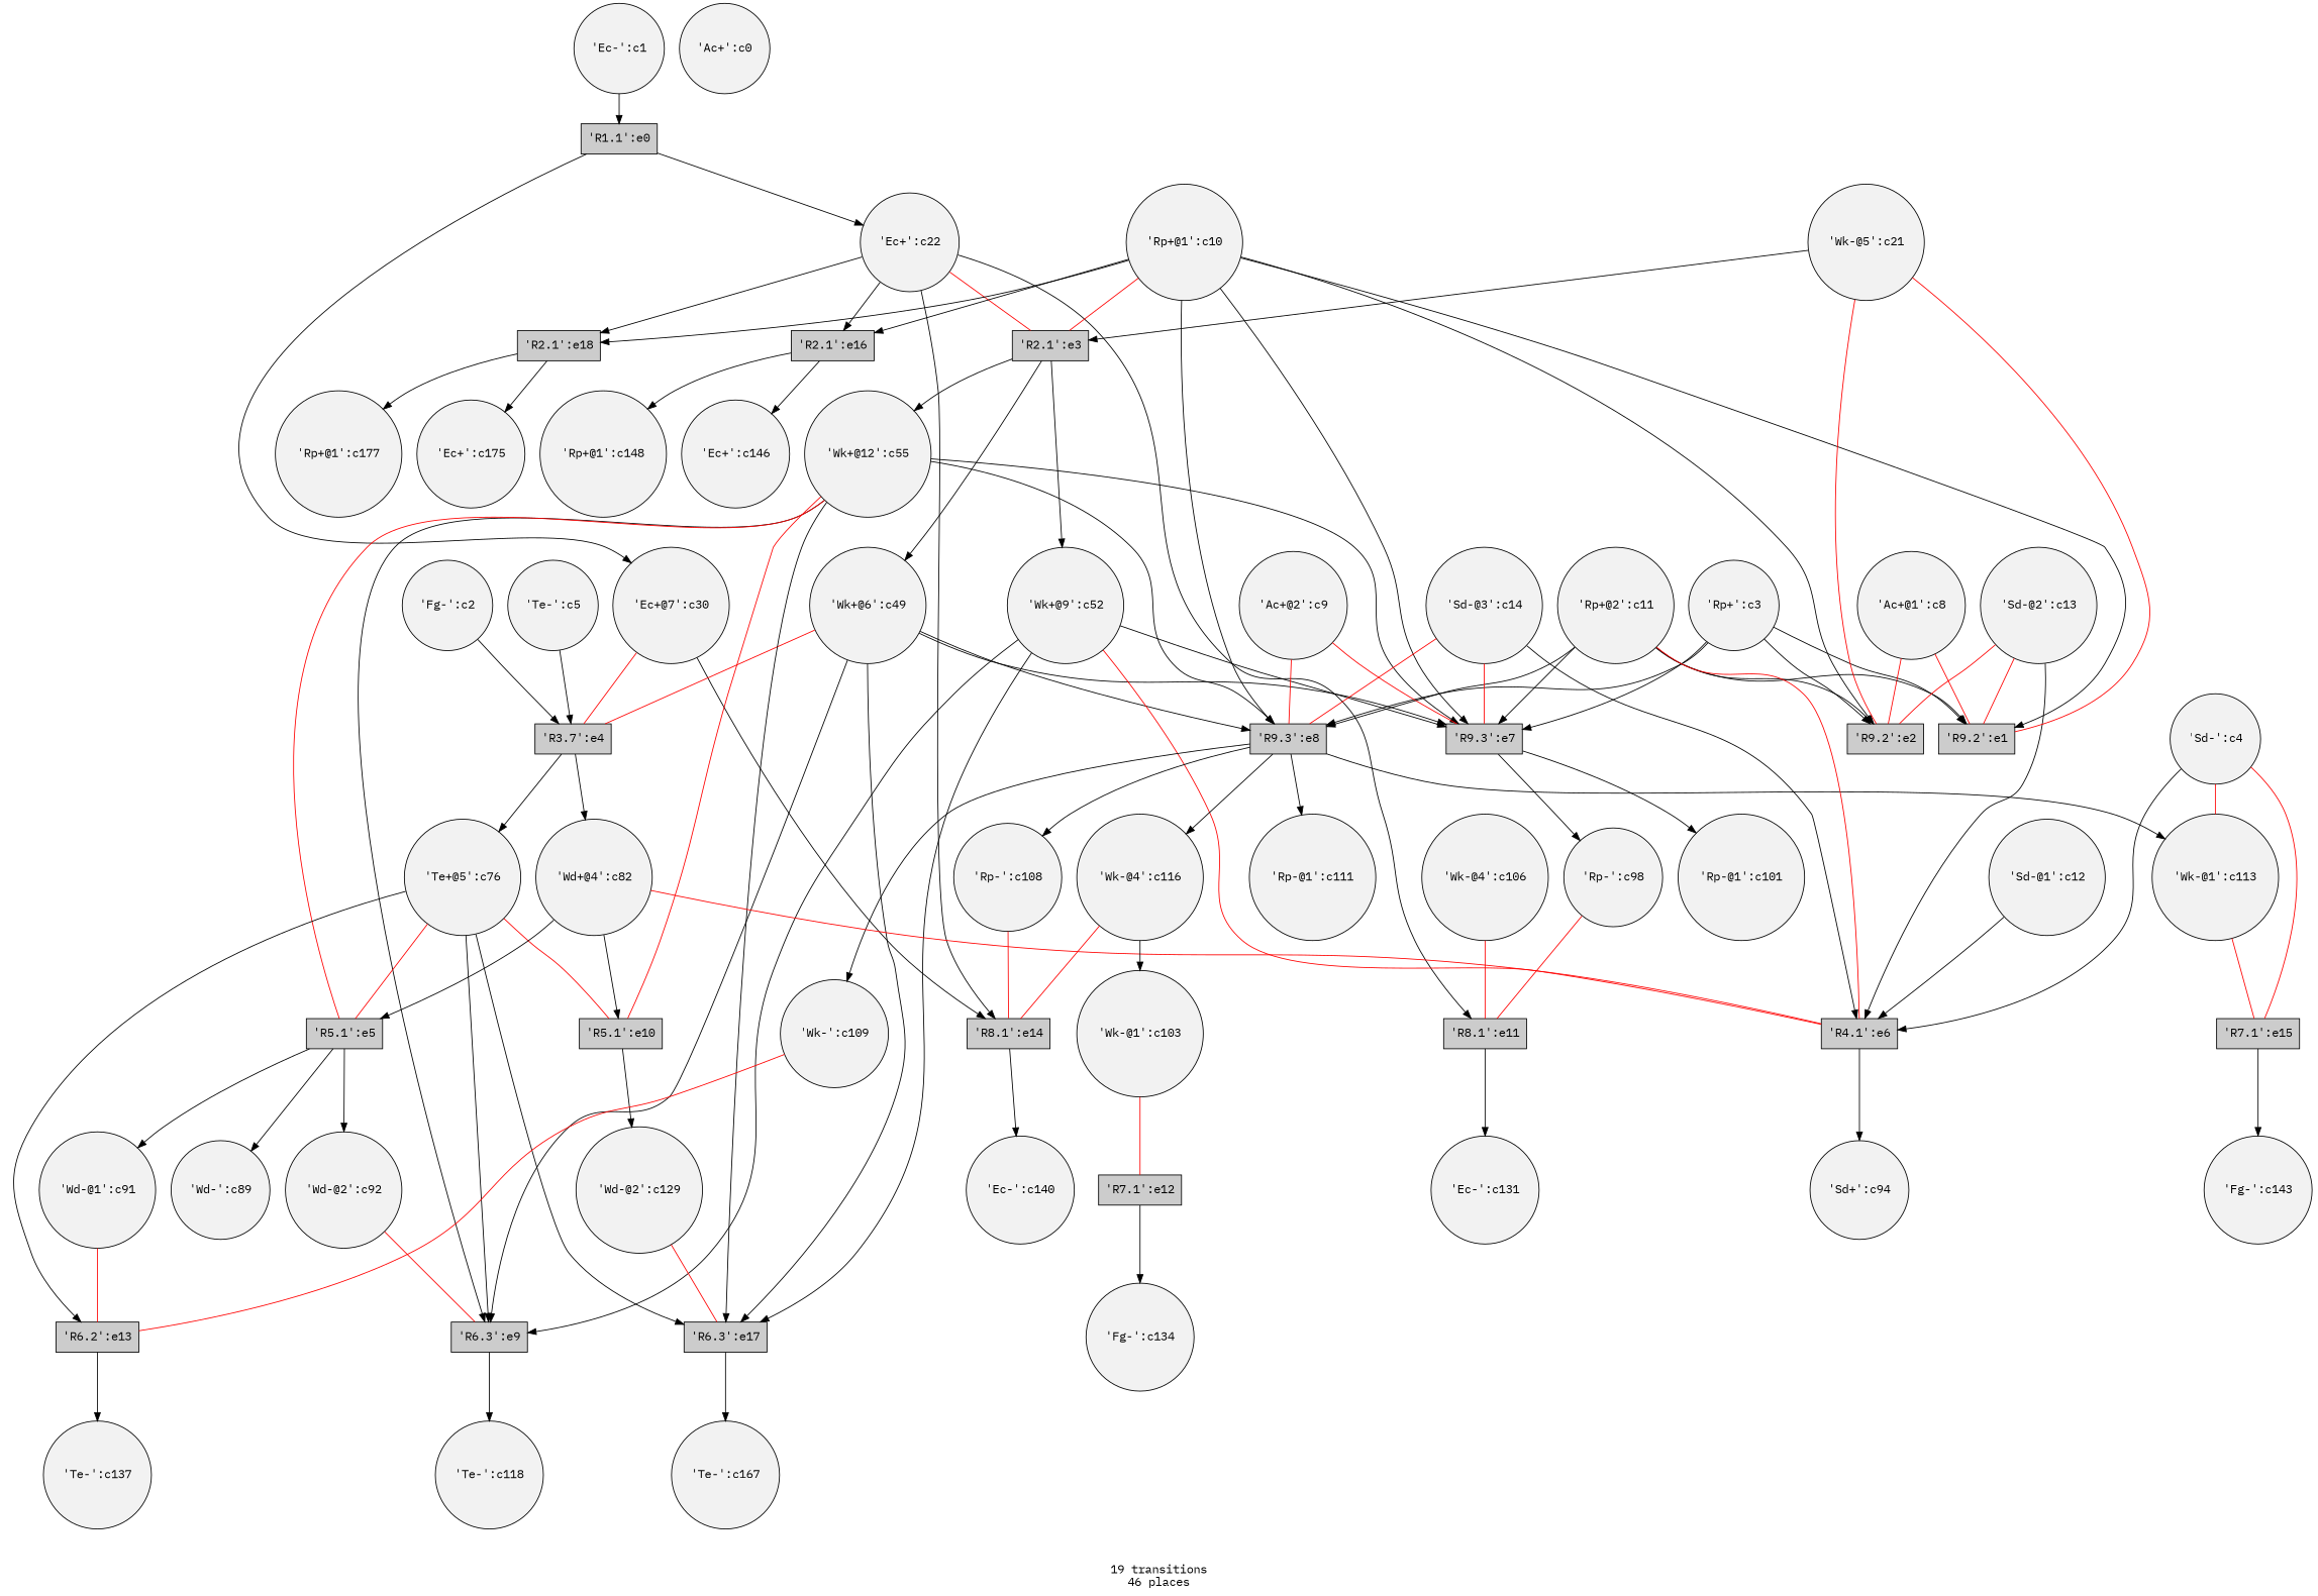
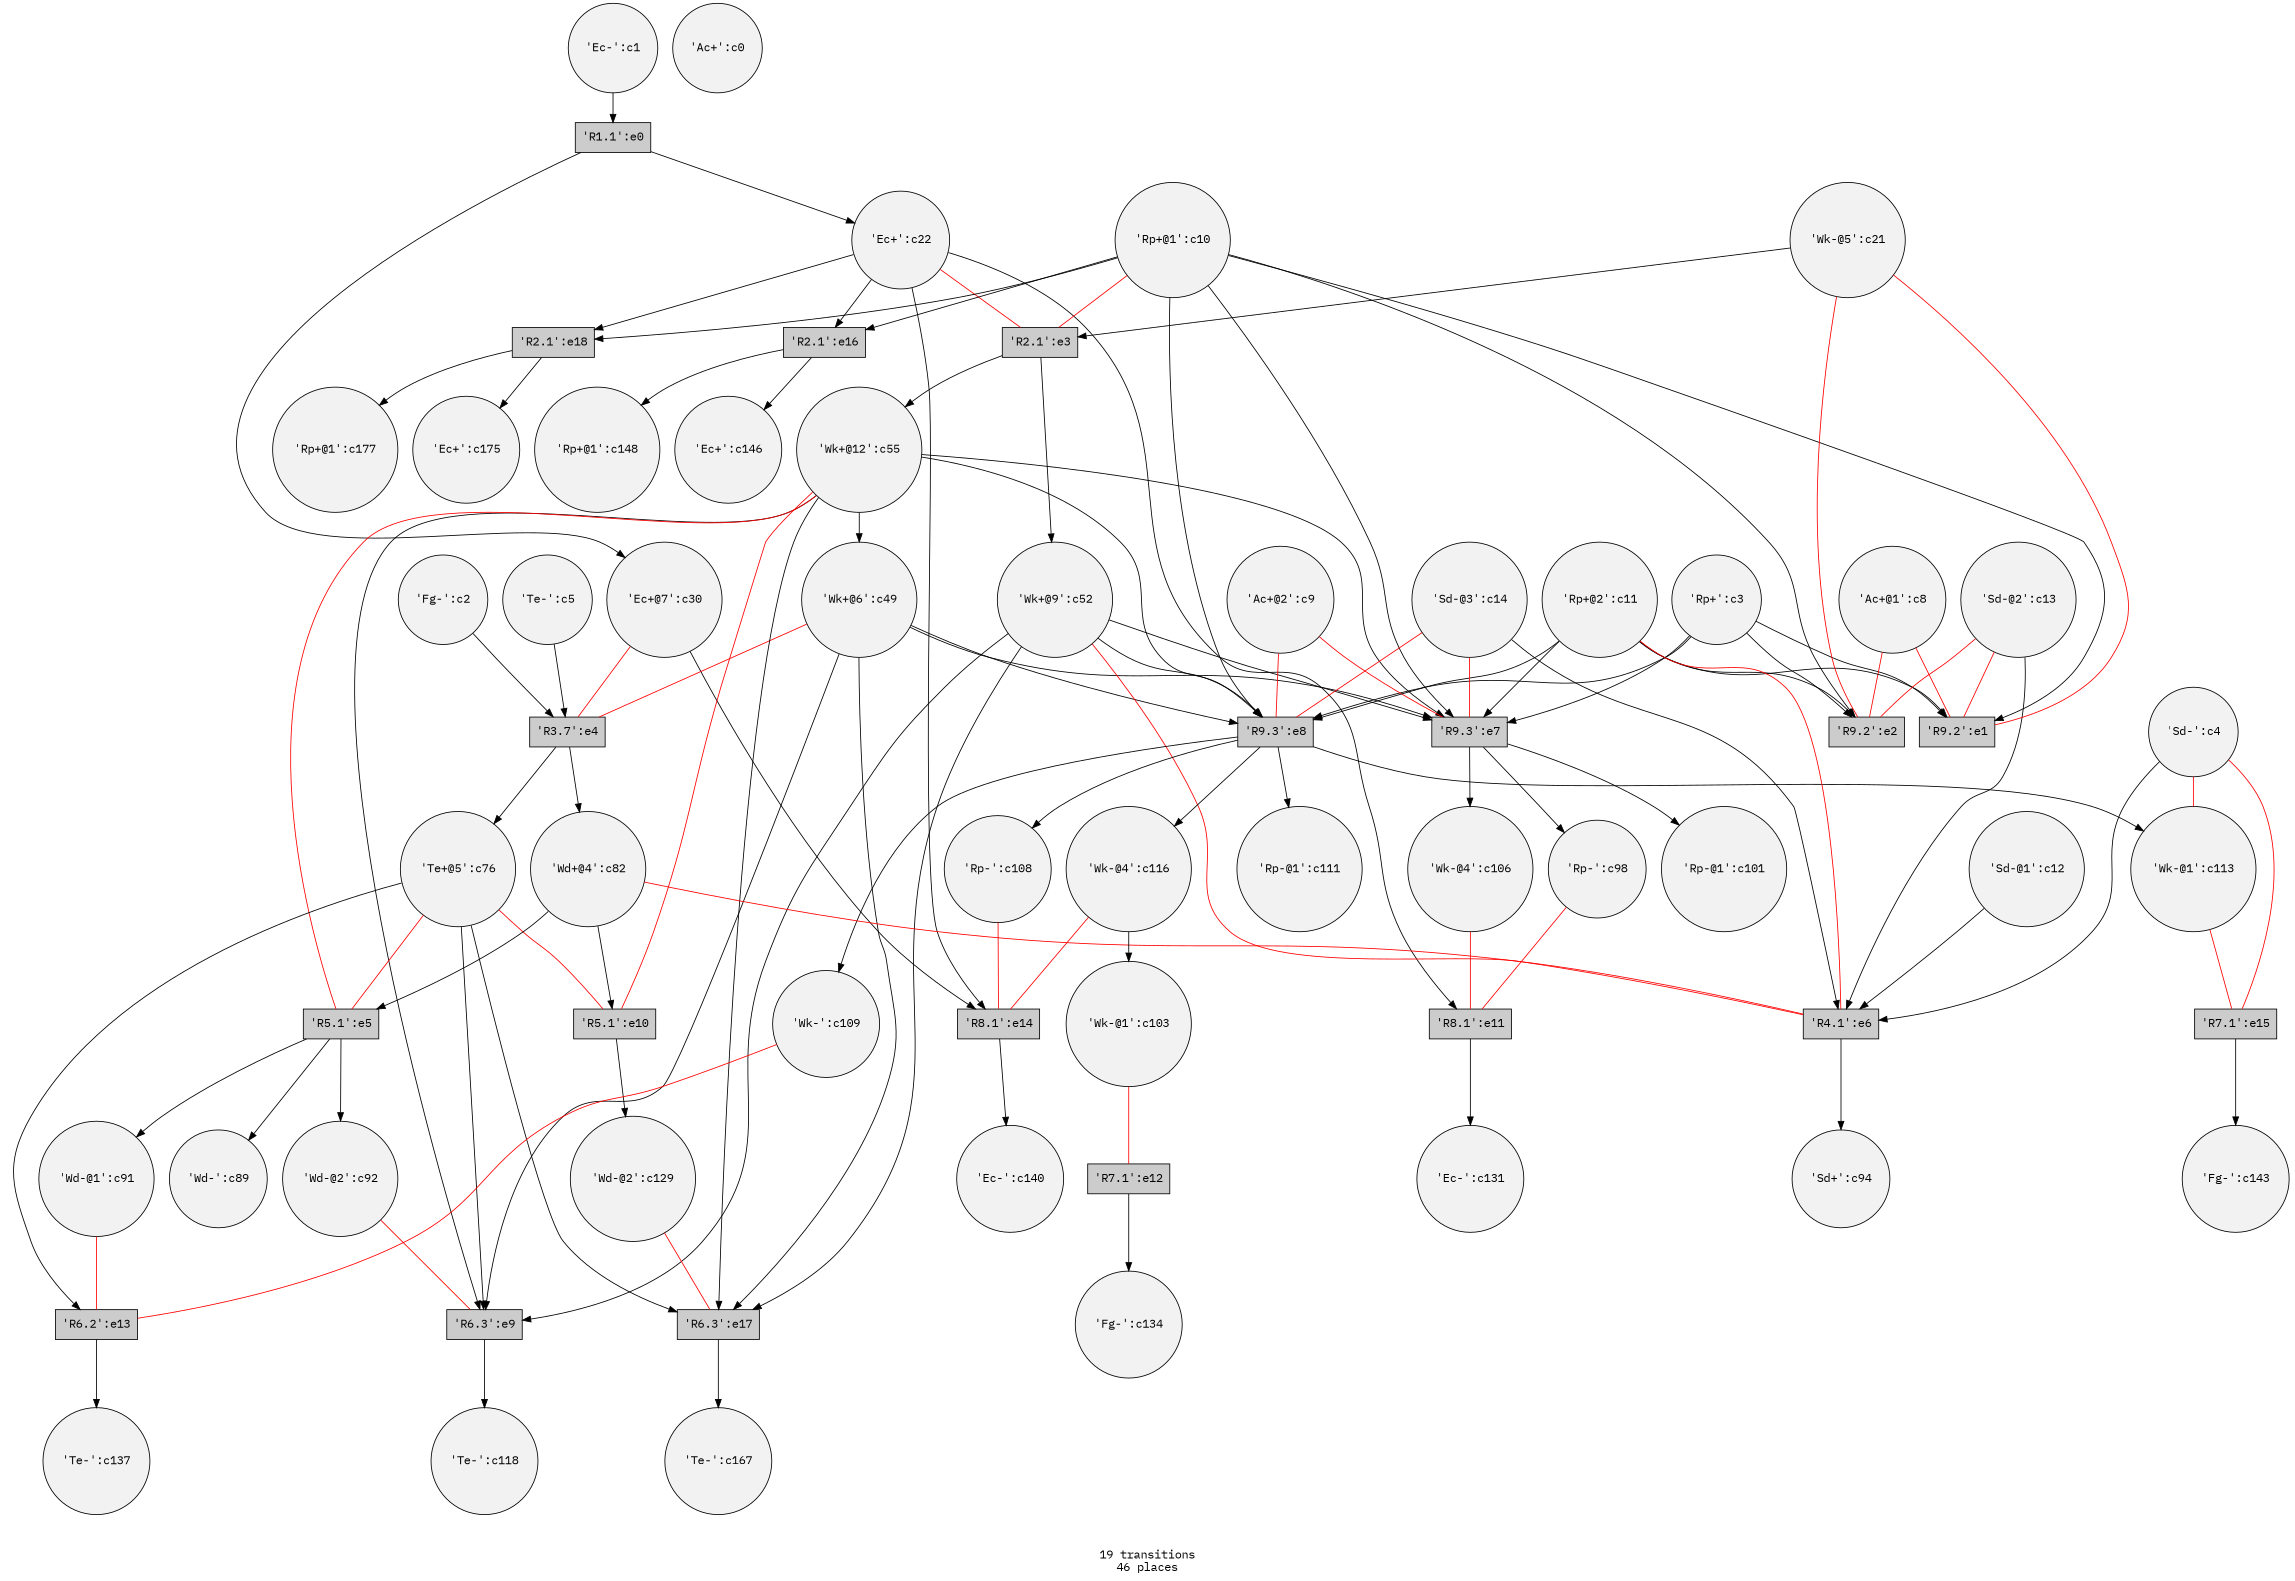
  digraph {
    fontname="IBM Plex Mono"
    label="19 transitions\n46 places"
    node [fillcolor=gray95 fontname="IBM Plex Mono" shape=circle style=filled]
    edge [fontname="IBM Plex Mono"]
    n1 [fillcolor=gray80 label="'R1.1':e0" shape=box]
    n2 [label="'Ec+':c22"]
    n3 [label="'Ec+@7':c30"]
    n4 [fillcolor=gray80 label="'R2.1':e3" shape=box]
    n5 [fillcolor=gray80 label="'R8.1':e11" shape=box]
    n6 [fillcolor=gray80 label="'R8.1':e14" shape=box]
    n7 [fillcolor=gray80 label="'R2.1':e16" shape=box]
    n8 [fillcolor=gray80 label="'R2.1':e18" shape=box]
    n9 [fillcolor=gray80 label="'R3.7':e4" shape=box]
    n10 [fillcolor=gray80 label="'R9.2':e1" shape=box]
    n11 [fillcolor=gray80 label="'R9.2':e2" shape=box]
    n12 [label="'Wk+@6':c49"]
    n13 [label="'Wk+@9':c52"]
    n14 [label="'Wk+@12':c55"]
    n15 [fillcolor=gray80 label="'R9.3':e7" shape=box]
    n16 [fillcolor=gray80 label="'R9.3':e8" shape=box]
    n17 [fillcolor=gray80 label="'R6.3':e9" shape=box]
    n18 [fillcolor=gray80 label="'R6.3':e17" shape=box]
    n19 [fillcolor=gray80 label="'R4.1':e6" shape=box]
    n20 [fillcolor=gray80 label="'R5.1':e5" shape=box]
    n21 [fillcolor=gray80 label="'R5.1':e10" shape=box]
    n22 [label="'Te+@5':c76"]
    n23 [label="'Wd+@4':c82"]
    n24 [fillcolor=gray80 label="'R6.2':e13" shape=box]
    n25 [label="'Wd-':c89"]
    n26 [label="'Wd-@1':c91"]
    n27 [label="'Wd-@2':c92"]
    n28 [label="'Sd+':c94"]
    n29 [label="'Rp-':c98"]
    n30 [label="'Rp-@1':c101"]
    n31 [label="'Wk-@4':c106"]
    n32 [label="'Wk-@1':c103"]
    n33 [fillcolor=gray80 label="'R7.1':e12" shape=box]
    n34 [label="'Rp-':c108"]
    n35 [label="'Wk-':c109"]
    n36 [label="'Rp-@1':c111"]
    n37 [label="'Wk-@1':c113"]
    n38 [label="'Wk-@4':c116"]
    n39 [fillcolor=gray80 label="'R7.1':e15" shape=box]
    n40 [label="'Te-':c118"]
    n41 [label="'Wd-@2':c129"]
    n42 [label="'Ec-':c131"]
    n43 [label="'Fg-':c134"]
    n44 [label="'Te-':c137"]
    n45 [label="'Ec-':c140"]
    n46 [label="'Fg-':c143"]
    n47 [label="'Ec+':c146"]
    n48 [label="'Rp+@1':c148"]
    n49 [label="'Te-':c167"]
    n50 [label="'Ec+':c175"]
    n51 [label="'Rp+@1':c177"]
    n52 [label="'Ac+':c0"]
    n53 [label="'Ec-':c1"]
    n54 [label="'Fg-':c2"]
    n55 [label="'Rp+':c3"]
    n56 [label="'Sd-':c4"]
    n57 [label="'Te-':c5"]
    n58 [label="'Ac+@1':c8"]
    n59 [label="'Ac+@2':c9"]
    n60 [label="'Rp+@1':c10"]
    n61 [label="'Rp+@2':c11"]
    n62 [label="'Sd-@1':c12"]
    n63 [label="'Sd-@2':c13"]
    n64 [label="'Sd-@3':c14"]
    n65 [label="'Wk-@5':c21"]
    n1 -> n2
    n1 -> n3
    n2 -> n4 [arrowhead=none color=red]
    n2 -> n5
    n2 -> n6
    n2 -> n7
    n2 -> n8
    n3 -> n6
    n3 -> n9 [arrowhead=none color=red]
-   n4 -> n12
+   n14 -> n12
    n4 -> n13
    n4 -> n14
    n5 -> n42
    n6 -> n45
    n7 -> n47
    n7 -> n48
    n8 -> n50
    n8 -> n51
    n9 -> n22
    n9 -> n23
    n12 -> n9 [arrowhead=none color=red]
    n12 -> n15
    n12 -> n16
    n12 -> n17
    n12 -> n18
    n13 -> n15
+   n13 -> n16
    n13 -> n17
    n13 -> n18
    n13 -> n19 [arrowhead=none color=red]
    n14 -> n15
    n14 -> n16
    n14 -> n17
    n14 -> n18
    n14 -> n20 [arrowhead=none color=red]
    n14 -> n21 [arrowhead=none color=red]
    n15 -> n29
    n15 -> n30
+   n15 -> n31
    n16 -> n34
    n16 -> n35
    n16 -> n36
    n16 -> n37
    n16 -> n38
    n17 -> n40
    n18 -> n49
    n19 -> n28
    n20 -> n25
    n20 -> n26
    n20 -> n27
    n21 -> n41
    n22 -> n17
    n22 -> n18
    n22 -> n20 [arrowhead=none color=red]
    n22 -> n21 [arrowhead=none color=red]
    n22 -> n24
    n23 -> n19 [arrowhead=none color=red]
    n23 -> n20
    n23 -> n21
    n24 -> n44
    n26 -> n24 [arrowhead=none color=red]
    n27 -> n17 [arrowhead=none color=red]
    n29 -> n5 [arrowhead=none color=red]
    n31 -> n5 [arrowhead=none color=red]
    n32 -> n33 [arrowhead=none color=red]
    n33 -> n43
    n34 -> n6 [arrowhead=none color=red]
    n35 -> n24 [arrowhead=none color=red]
    n37 -> n39 [arrowhead=none color=red]
    n38 -> n6 [arrowhead=none color=red]
    n38 -> n32
    n39 -> n46
    n41 -> n18 [arrowhead=none color=red]
    n53 -> n1
    n54 -> n9
    n55 -> n10
    n55 -> n11
    n55 -> n15
    n55 -> n16
    n56 -> n19
    n56 -> n37 [arrowhead=none color=red]
    n56 -> n39 [arrowhead=none color=red]
    n57 -> n9
    n58 -> n10 [arrowhead=none color=red]
    n58 -> n11 [arrowhead=none color=red]
    n59 -> n15 [arrowhead=none color=red]
    n59 -> n16 [arrowhead=none color=red]
    n60 -> n4 [arrowhead=none color=red]
    n60 -> n7
    n60 -> n8
    n60 -> n10
    n60 -> n11
    n60 -> n15
    n60 -> n16
    n61 -> n10
    n61 -> n11
    n61 -> n15
    n61 -> n16
    n61 -> n19 [arrowhead=none color=red]
    n62 -> n19
    n63 -> n10 [arrowhead=none color=red]
    n63 -> n11 [arrowhead=none color=red]
    n63 -> n19
    n64 -> n15 [arrowhead=none color=red]
    n64 -> n16 [arrowhead=none color=red]
    n64 -> n19
    n65 -> n4
    n65 -> n10 [arrowhead=none color=red]
    n65 -> n11 [arrowhead=none color=red]
  }
